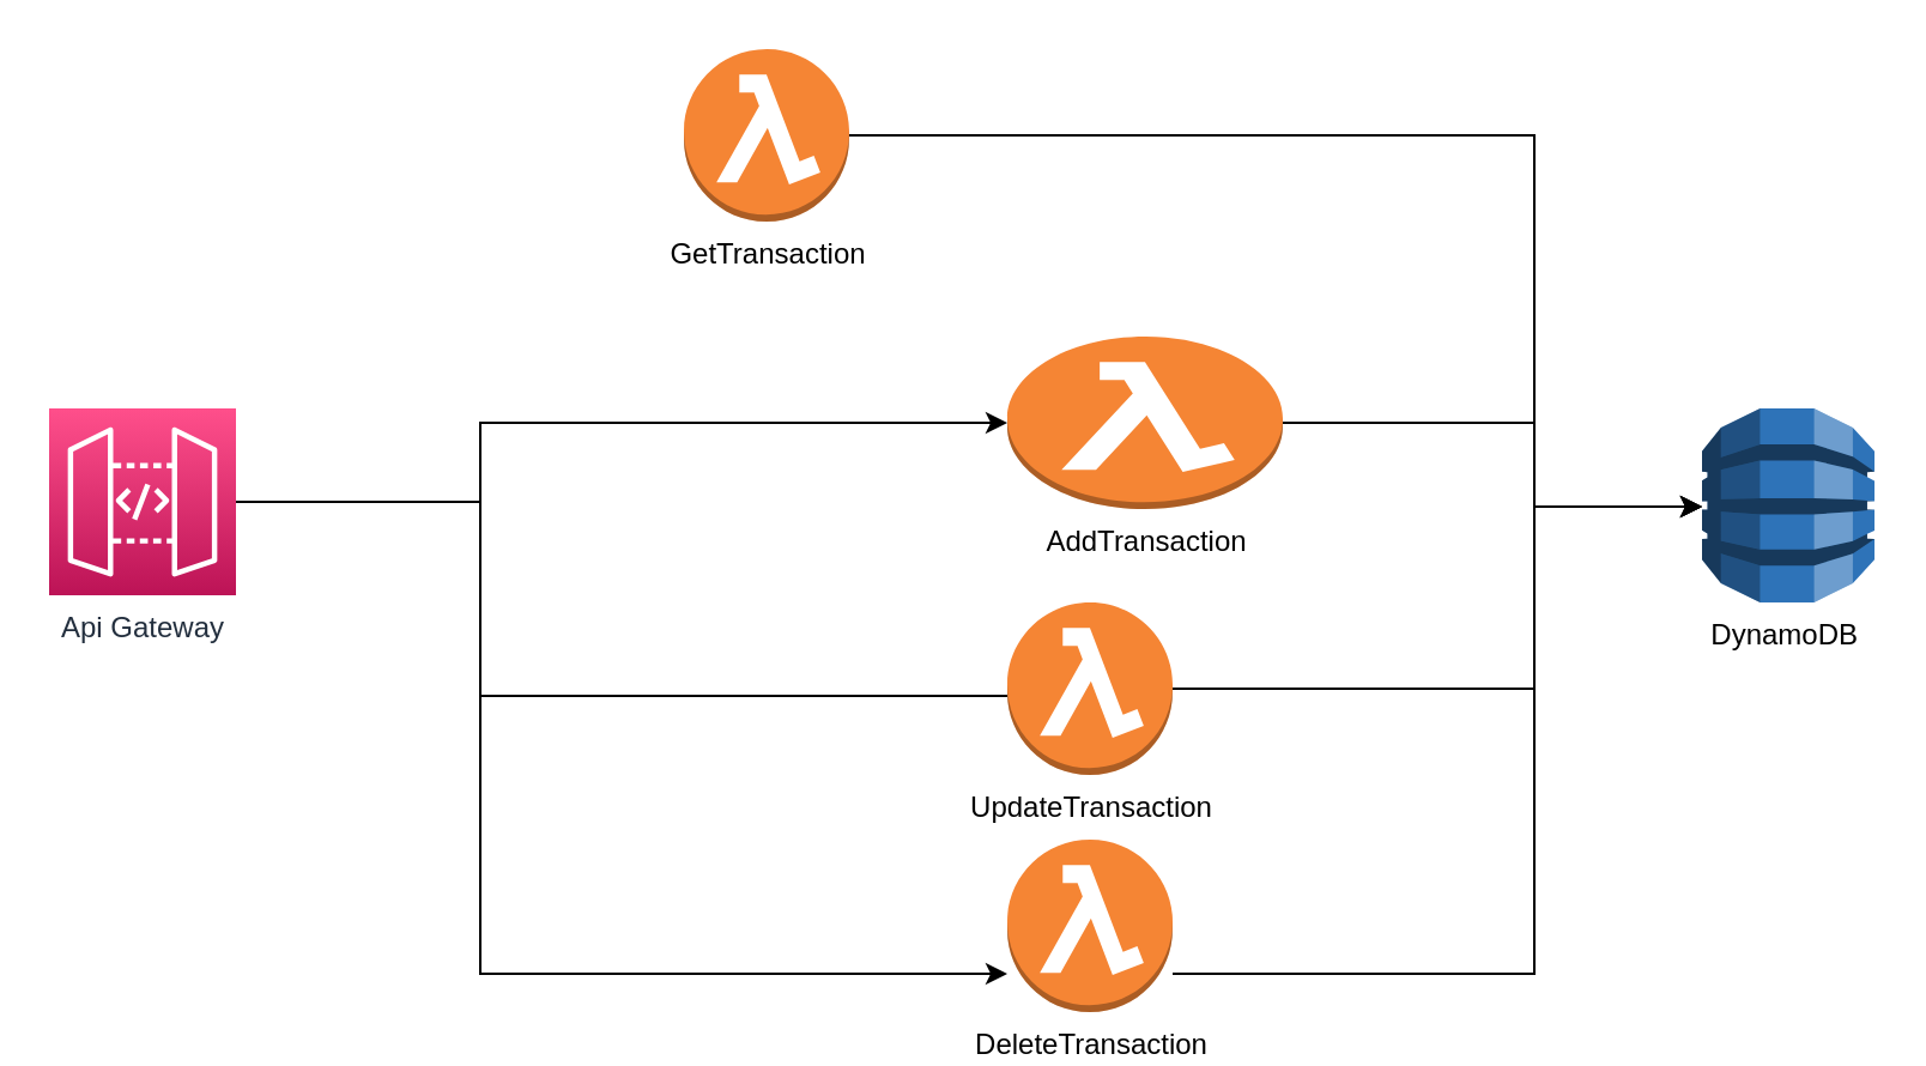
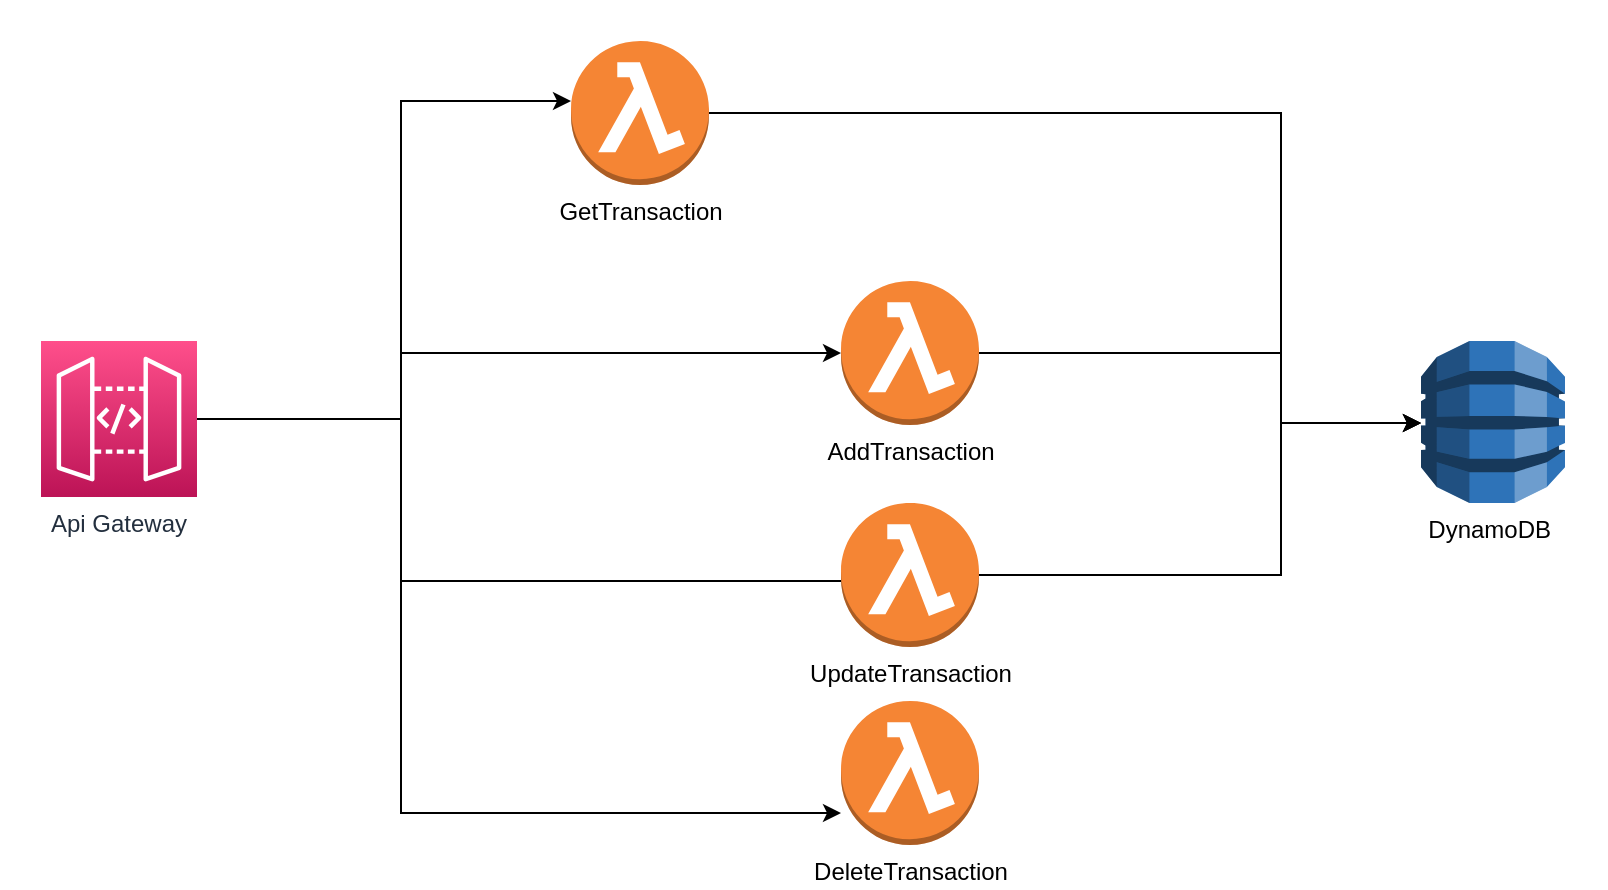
  <mxCell id="0" />
  <mxCell id="1" parent="0" />
+ <mxCell id="2" style="edgeStyle=orthogonalEdgeStyle;rounded=0;orthogonalLoop=1;jettySize=auto;html=1;" parent="1" source="6" target="8" edge="1"><mxGeometry relative="1" as="geometry"><Array as="points"><mxPoint x="200" y="209" /><mxPoint x="200" y="50" /></Array></mxGeometry></mxCell>
  <mxCell id="3" style="edgeStyle=orthogonalEdgeStyle;rounded=0;orthogonalLoop=1;jettySize=auto;html=1;" edge="1" parent="1" source="6" target="11"><mxGeometry relative="1" as="geometry"><Array as="points"><mxPoint x="200" y="209" /><mxPoint x="200" y="176" /></Array></mxGeometry></mxCell>
  <mxCell id="4" style="edgeStyle=orthogonalEdgeStyle;rounded=0;orthogonalLoop=1;jettySize=auto;html=1;endArrow=none;" edge="1" parent="1" source="6" target="13"><mxGeometry relative="1" as="geometry"><Array as="points"><mxPoint x="200" y="209" /><mxPoint x="200" y="290" /></Array></mxGeometry></mxCell>
  <mxCell id="5" style="edgeStyle=orthogonalEdgeStyle;rounded=0;orthogonalLoop=1;jettySize=auto;html=1;" edge="1" parent="1" source="6" target="15"><mxGeometry relative="1" as="geometry"><Array as="points"><mxPoint x="200" y="209" /><mxPoint x="200" y="406" /></Array></mxGeometry></mxCell>
  <mxCell id="6" value="Api Gateway" style="sketch=0;points=[[0,0,0],[0.25,0,0],[0.5,0,0],[0.75,0,0],[1,0,0],[0,1,0],[0.25,1,0],[0.5,1,0],[0.75,1,0],[1,1,0],[0,0.25,0],[0,0.5,0],[0,0.75,0],[1,0.25,0],[1,0.5,0],[1,0.75,0]];outlineConnect=0;fontColor=#232F3E;gradientColor=#FF4F8B;gradientDirection=north;fillColor=#BC1356;strokeColor=#ffffff;dashed=0;verticalLabelPosition=bottom;verticalAlign=top;align=center;html=1;fontSize=12;fontStyle=0;aspect=fixed;shape=mxgraph.aws4.resourceIcon;resIcon=mxgraph.aws4.api_gateway;" parent="1" vertex="1"><mxGeometry x="20" y="170" width="78" height="78" as="geometry" /></mxCell>
  <mxCell id="7" style="edgeStyle=orthogonalEdgeStyle;rounded=0;orthogonalLoop=1;jettySize=auto;html=1;" edge="1" parent="1" source="8" target="9"><mxGeometry relative="1" as="geometry"><Array as="points"><mxPoint x="640" y="56" /><mxPoint x="640" y="211" /></Array></mxGeometry></mxCell>
  <mxCell id="8" value="GetTransaction" style="outlineConnect=0;dashed=0;verticalLabelPosition=bottom;verticalAlign=top;align=center;html=1;shape=mxgraph.aws3.lambda_function;fillColor=#F58534;gradientColor=none;" parent="1" vertex="1"><mxGeometry x="285" y="20" width="69" height="72" as="geometry" /></mxCell>
  <mxCell id="9" value="DynamoDB&amp;nbsp;" style="outlineConnect=0;dashed=0;verticalLabelPosition=bottom;verticalAlign=top;align=center;html=1;shape=mxgraph.aws3.dynamo_db;fillColor=#2E73B8;gradientColor=none;" parent="1" vertex="1"><mxGeometry x="710" y="170" width="72" height="81" as="geometry" /></mxCell>
  <mxCell id="10" style="edgeStyle=orthogonalEdgeStyle;rounded=0;orthogonalLoop=1;jettySize=auto;html=1;" edge="1" parent="1" source="11" target="9"><mxGeometry relative="1" as="geometry"><Array as="points"><mxPoint x="640" y="176" /><mxPoint x="640" y="211" /></Array></mxGeometry></mxCell>
- <mxCell id="11" value="AddTransaction" style="outlineConnect=0;dashed=0;verticalLabelPosition=bottom;verticalAlign=top;align=center;html=1;shape=mxgraph.aws3.lambda_function;fillColor=#F58534;gradientColor=none;" vertex="1" parent="1"><mxGeometry x="420" y="140" width="115" height="72" as="geometry" /></mxCell>
+ <mxCell id="11" value="AddTransaction" style="outlineConnect=0;dashed=0;verticalLabelPosition=bottom;verticalAlign=top;align=center;html=1;shape=mxgraph.aws3.lambda_function;fillColor=#F58534;gradientColor=none;" vertex="1" parent="1"><mxGeometry x="420" y="140" width="69" height="72" as="geometry" /></mxCell>
  <mxCell id="12" style="edgeStyle=orthogonalEdgeStyle;rounded=0;orthogonalLoop=1;jettySize=auto;html=1;" edge="1" parent="1" source="13" target="9"><mxGeometry relative="1" as="geometry"><Array as="points"><mxPoint x="640" y="287" /><mxPoint x="640" y="211" /></Array></mxGeometry></mxCell>
  <mxCell id="13" value="UpdateTransaction" style="outlineConnect=0;dashed=0;verticalLabelPosition=bottom;verticalAlign=top;align=center;html=1;shape=mxgraph.aws3.lambda_function;fillColor=#F58534;gradientColor=none;" vertex="1" parent="1"><mxGeometry x="420" y="251" width="69" height="72" as="geometry" /></mxCell>
- <mxCell id="14" style="edgeStyle=orthogonalEdgeStyle;rounded=0;orthogonalLoop=1;jettySize=auto;html=1;" edge="1" parent="1" source="15" target="9"><mxGeometry relative="1" as="geometry"><Array as="points"><mxPoint x="640" y="406" /><mxPoint x="640" y="211" /></Array></mxGeometry></mxCell>
  <mxCell id="15" value="DeleteTransaction" style="outlineConnect=0;dashed=0;verticalLabelPosition=bottom;verticalAlign=top;align=center;html=1;shape=mxgraph.aws3.lambda_function;fillColor=#F58534;gradientColor=none;" vertex="1" parent="1"><mxGeometry x="420" y="350" width="69" height="72" as="geometry" /></mxCell>
